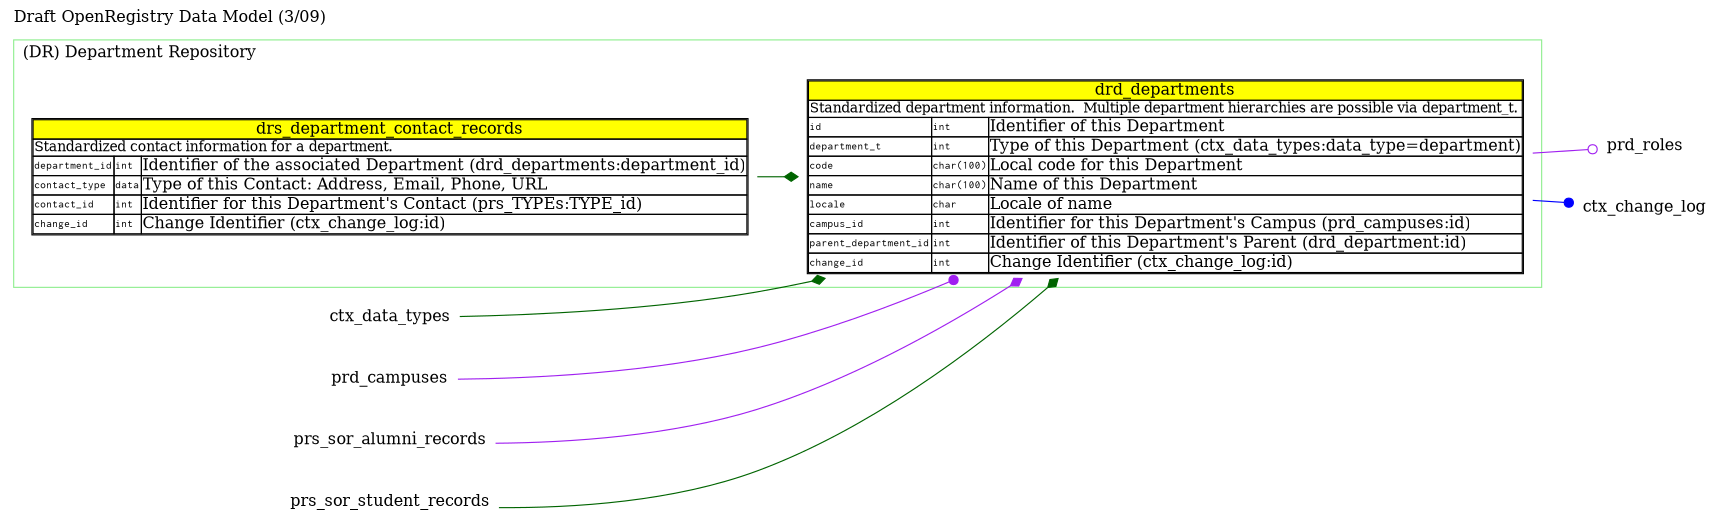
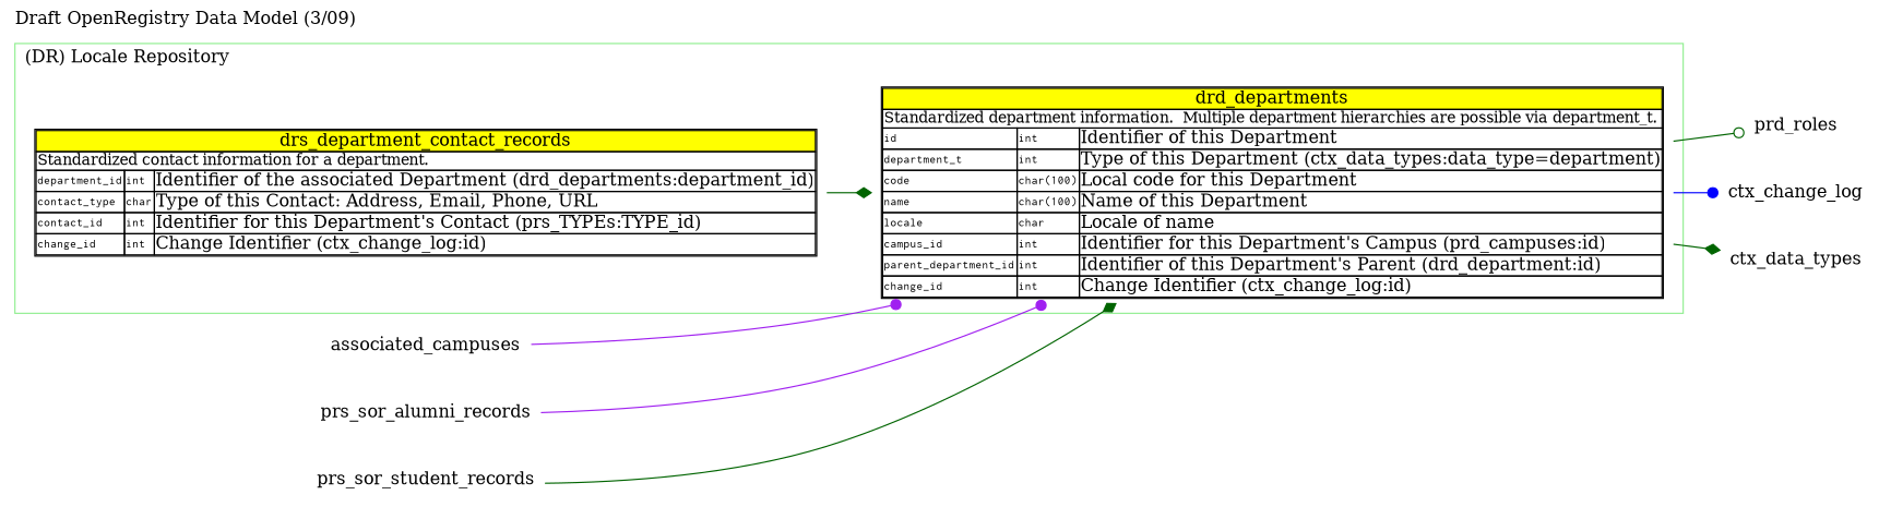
  digraph {
    label="Draft OpenRegistry Data Model (3/09)"
    labeljust=l
    labelloc=t
    rankdir=LR
    node [labeljust=l shape=plaintext]
    edge [arrowhead=diamond arrowtail=teetee color=darkgreen]
-   n1 [label=<<table cellborder="1" cellpadding="0" cellspacing="0"> <tr>  <td bgcolor="yellow" colspan="3"><font point-size="14">drs_department_contact_records</font></td> </tr> <tr>  <td align="left" colspan="3"><font point-size="12">Standardized contact information for a department.</font></td> </tr> <tr>  <td align="left"><font face="Courier" point-size="10">department_id</font></td>  <td align="left"><font face="Courier" point-size="10">int</font></td>  <td align="left">Identifier of the associated Department (drd_departments:department_id)</td> </tr> <tr>  <td align="left"><font face="Courier" point-size="10">contact_type</font></td>  <td align="left"><font face="Courier" point-size="10">data</font></td>  <td align="left">Type of this Contact: Address, Email, Phone, URL</td> </tr> <tr>  <td align="left"><font face="Courier" point-size="10">contact_id</font></td>  <td align="left"><font face="Courier" point-size="10">int</font></td>  <td align="left">Identifier for this Department's Contact (prs_TYPEs:TYPE_id)</td> </tr> <tr>  <td align="left"><font face="Courier" point-size="10">change_id</font></td>  <td align="left"><font face="Courier" point-size="10">int</font></td>  <td align="left">Change Identifier (ctx_change_log:id)</td> </tr>    </table>>]
+   n1 [label=<<table cellborder="1" cellpadding="0" cellspacing="0"> <tr>  <td bgcolor="yellow" colspan="3"><font point-size="14">drs_department_contact_records</font></td> </tr> <tr>  <td align="left" colspan="3"><font point-size="12">Standardized contact information for a department.</font></td> </tr> <tr>  <td align="left"><font face="Courier" point-size="10">department_id</font></td>  <td align="left"><font face="Courier" point-size="10">int</font></td>  <td align="left">Identifier of the associated Department (drd_departments:department_id)</td> </tr> <tr>  <td align="left"><font face="Courier" point-size="10">contact_type</font></td>  <td align="left"><font face="Courier" point-size="10">char</font></td>  <td align="left">Type of this Contact: Address, Email, Phone, URL</td> </tr> <tr>  <td align="left"><font face="Courier" point-size="10">contact_id</font></td>  <td align="left"><font face="Courier" point-size="10">int</font></td>  <td align="left">Identifier for this Department's Contact (prs_TYPEs:TYPE_id)</td> </tr> <tr>  <td align="left"><font face="Courier" point-size="10">change_id</font></td>  <td align="left"><font face="Courier" point-size="10">int</font></td>  <td align="left">Change Identifier (ctx_change_log:id)</td> </tr>    </table>>]
    n2 [label=<<table cellborder="1" cellpadding="0" cellspacing="0"> <tr>  <td bgcolor="yellow" colspan="3"><font point-size="14">drd_departments</font></td> </tr> <tr>  <td align="left" colspan="3"><font point-size="12">Standardized department information.  Multiple department hierarchies are possible via department_t.</font></td> </tr> <tr>  <td align="left"><font face="Courier" point-size="10">id</font></td>  <td align="left"><font face="Courier" point-size="10">int</font></td>  <td align="left">Identifier of this Department</td> </tr> <tr>  <td align="left"><font face="Courier" point-size="10">department_t</font></td>  <td align="left"><font face="Courier" point-size="10">int</font></td>  <td align="left">Type of this Department (ctx_data_types:data_type=department)</td> </tr> <tr>  <td align="left"><font face="Courier" point-size="10">code</font></td>  <td align="left"><font face="Courier" point-size="10">char(100)</font></td>  <td align="left">Local code for this Department</td> </tr> <tr>  <td align="left"><font face="Courier" point-size="10">name</font></td>  <td align="left"><font face="Courier" point-size="10">char(100)</font></td>  <td align="left">Name of this Department</td> </tr> <tr>  <td align="left"><font face="Courier" point-size="10">locale</font></td>  <td align="left"><font face="Courier" point-size="10">char</font></td>  <td align="left">Locale of name</td> </tr> <tr>  <td align="left"><font face="Courier" point-size="10">campus_id</font></td>  <td align="left"><font face="Courier" point-size="10">int</font></td>  <td align="left">Identifier for this Department's Campus (prd_campuses:id)</td> </tr> <tr>  <td align="left"><font face="Courier" point-size="10">parent_department_id</font></td>  <td align="left"><font face="Courier" point-size="10">int</font></td>  <td align="left">Identifier of this Department's Parent (drd_department:id)</td> </tr> <tr>  <td align="left"><font face="Courier" point-size="10">change_id</font></td>  <td align="left"><font face="Courier" point-size="10">int</font></td>  <td align="left">Change Identifier (ctx_change_log:id)</td> </tr>    </table>>]
    prd_roles
    ctx_change_log
    ctx_data_types
-   prd_campuses
+   prd_campuses [label=associated_campuses]
    prs_sor_alumni_records
    prs_sor_student_records
    subgraph cluster_1 {
      color=lightgreen
-     label="(DR) Department Repository"
+     label="(DR) Locale Repository"
      n1
      n2
    }
    n1 -> n2 [arrowtail=crowodot]
-   n2 -> prd_roles [arrowhead=odot arrowtail=crowodot color=purple]
+   n2 -> prd_roles [arrowhead=odot arrowtail=crowodot]
    n2 -> ctx_change_log [arrowhead=dot color=blue]
-   ctx_data_types -> n2
+   n2 -> ctx_data_types
    prd_campuses -> n2 [arrowhead=dot arrowtail=crowodot color=purple]
-   prs_sor_alumni_records -> n2 [color=purple]
+   prs_sor_alumni_records -> n2 [arrowhead=dot color=purple]
    prs_sor_student_records -> n2
  }
